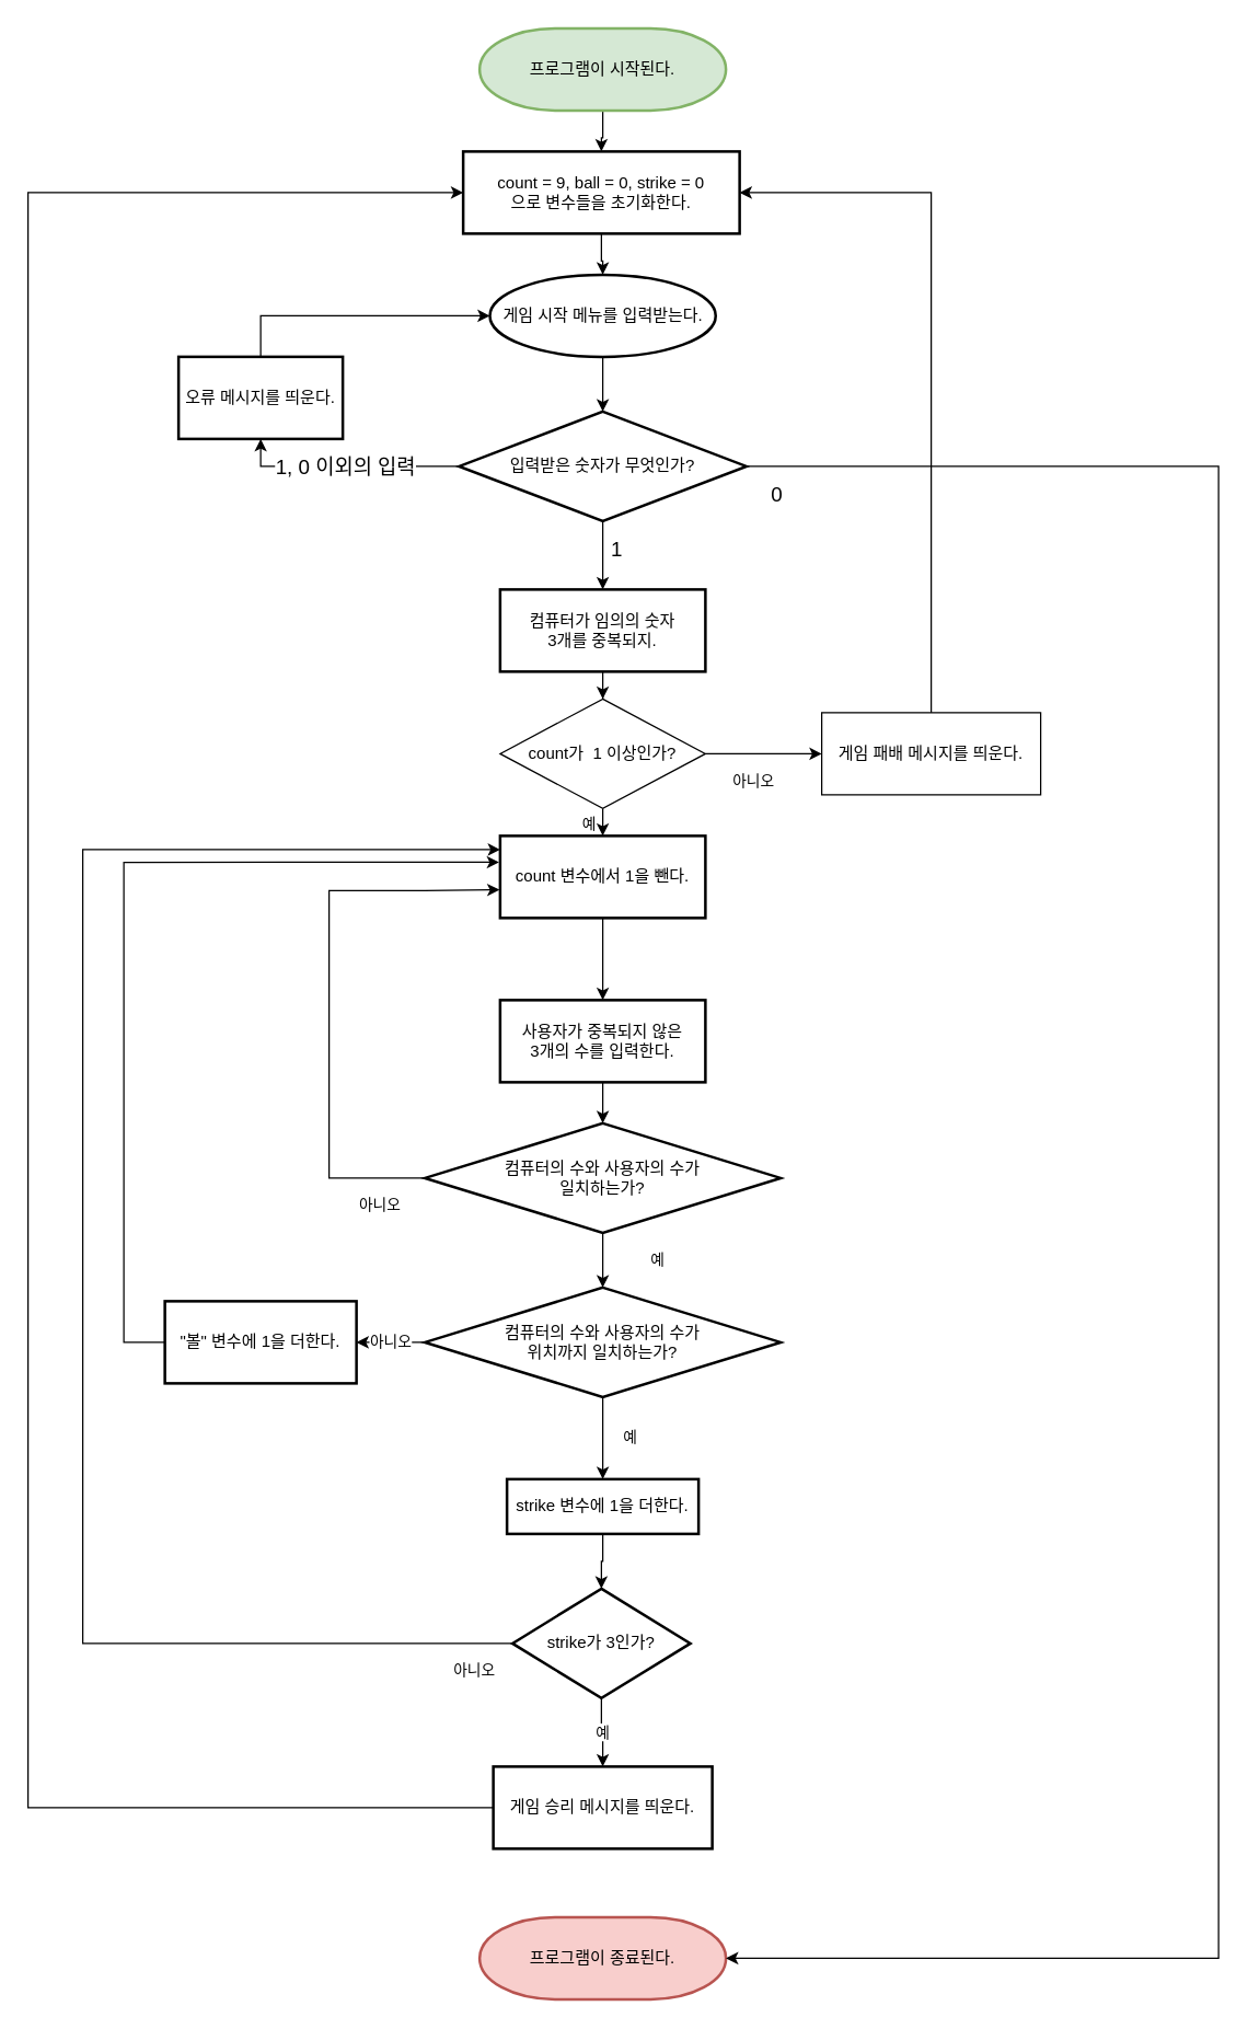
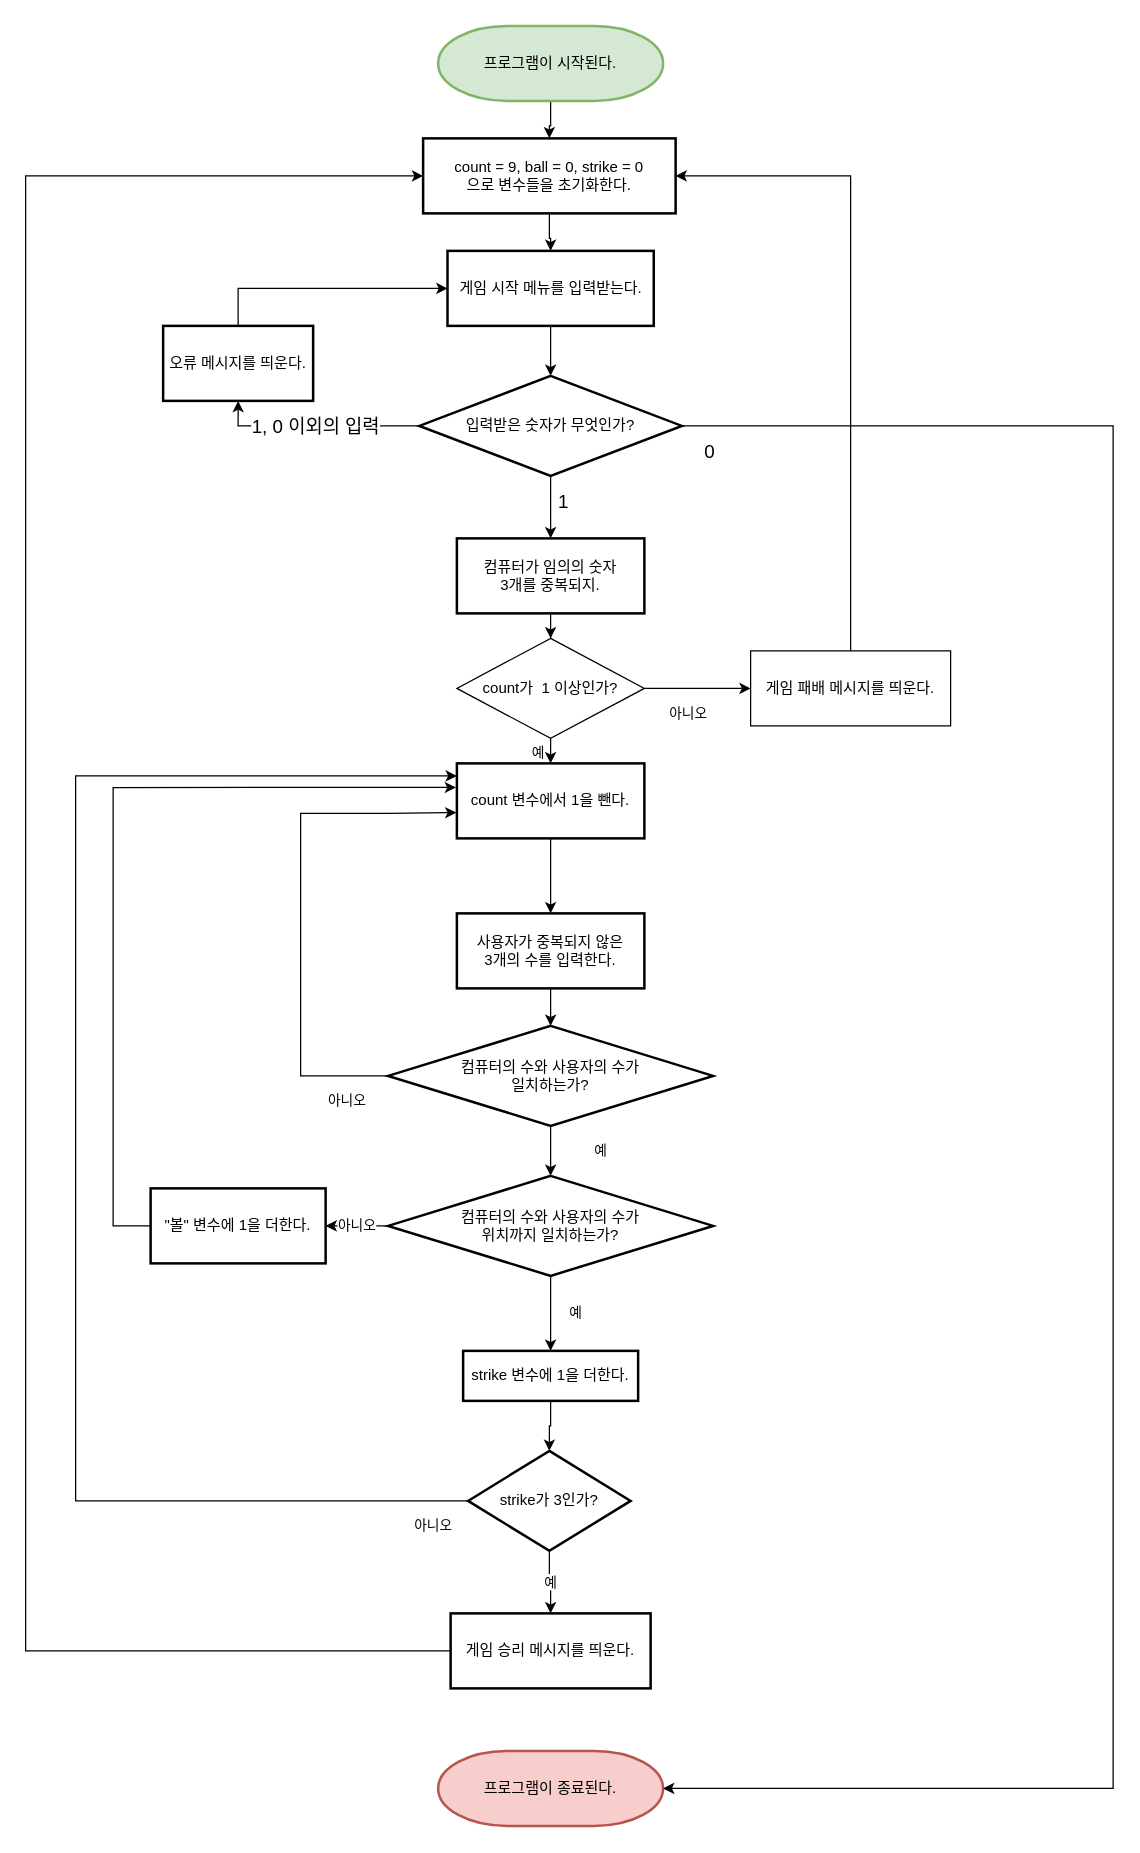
  <mxCell id="0" />
  <mxCell id="1" parent="0" />
  <mxCell id="2" style="edgeStyle=orthogonalEdgeStyle;rounded=0;orthogonalLoop=1;jettySize=auto;html=1;entryX=0.5;entryY=0;entryDx=0;entryDy=0;" edge="1" parent="1" source="3" target="40"><mxGeometry relative="1" as="geometry" /></mxCell>
  <mxCell id="3" value="프로그램이 시작된다." style="strokeWidth=2;html=1;shape=mxgraph.flowchart.terminator;whiteSpace=wrap;fillColor=#d5e8d4;strokeColor=#82b366;" parent="1" vertex="1"><mxGeometry x="350" y="20" width="180" height="60" as="geometry" /></mxCell>
  <mxCell id="4" value="" style="edgeStyle=orthogonalEdgeStyle;rounded=0;orthogonalLoop=1;jettySize=auto;html=1;" parent="1" source="5" target="7" edge="1"><mxGeometry relative="1" as="geometry" /></mxCell>
  <mxCell id="5" value="사용자가 중복되지 않은&lt;br&gt;3개의 수를 입력한다." style="whiteSpace=wrap;html=1;strokeWidth=2;" parent="1" vertex="1"><mxGeometry x="365" y="730" width="150" height="60" as="geometry" /></mxCell>
  <mxCell id="6" value="예" style="edgeStyle=orthogonalEdgeStyle;rounded=0;orthogonalLoop=1;jettySize=auto;html=1;entryX=0.5;entryY=0;entryDx=0;entryDy=0;fontSize=11;" parent="1" source="7" target="11" edge="1"><mxGeometry y="40" relative="1" as="geometry"><mxPoint as="offset" /></mxGeometry></mxCell>
  <mxCell id="7" value="컴퓨터의 수와 사용자의 수가&lt;br&gt;일치하는가?" style="rhombus;whiteSpace=wrap;html=1;strokeWidth=2;" parent="1" vertex="1"><mxGeometry x="310" y="820" width="260" height="80" as="geometry" /></mxCell>
  <mxCell id="8" value="아니오" style="edgeStyle=segmentEdgeStyle;endArrow=classic;html=1;rounded=0;exitX=0;exitY=0.5;exitDx=0;exitDy=0;fontSize=11;entryX=-0.003;entryY=0.656;entryDx=0;entryDy=0;entryPerimeter=0;" parent="1" source="7" target="15" edge="1"><mxGeometry x="-0.838" y="20" width="50" height="50" relative="1" as="geometry"><mxPoint x="300" y="720" as="sourcePoint" /><mxPoint x="310" y="530" as="targetPoint" /><Array as="points"><mxPoint x="240" y="860" /><mxPoint x="240" y="650" /><mxPoint x="310" y="650" /></Array><mxPoint as="offset" /></mxGeometry></mxCell>
  <mxCell id="9" value="아니오" style="edgeStyle=orthogonalEdgeStyle;rounded=0;orthogonalLoop=1;jettySize=auto;html=1;fontSize=11;" parent="1" source="11" target="29" edge="1"><mxGeometry relative="1" as="geometry" /></mxCell>
  <mxCell id="10" value="예" style="edgeStyle=orthogonalEdgeStyle;rounded=0;orthogonalLoop=1;jettySize=auto;html=1;fontSize=11;" parent="1" source="11" target="31" edge="1"><mxGeometry y="20" relative="1" as="geometry"><mxPoint y="-1" as="offset" /></mxGeometry></mxCell>
  <mxCell id="11" value="컴퓨터의 수와 사용자의 수가&lt;br&gt;위치까지 일치하는가?" style="rhombus;whiteSpace=wrap;html=1;strokeWidth=2;" parent="1" vertex="1"><mxGeometry x="310" y="940" width="260" height="80" as="geometry" /></mxCell>
  <mxCell id="12" style="edgeStyle=orthogonalEdgeStyle;rounded=0;orthogonalLoop=1;jettySize=auto;html=1;entryX=0.5;entryY=0;entryDx=0;entryDy=0;" edge="1" parent="1" source="13" target="18"><mxGeometry relative="1" as="geometry" /></mxCell>
  <mxCell id="13" value="컴퓨터가 임의의 숫자&lt;br&gt;3개를 중복되지." style="whiteSpace=wrap;html=1;strokeWidth=2;" parent="1" vertex="1"><mxGeometry x="365" y="430" width="150" height="60" as="geometry" /></mxCell>
  <mxCell id="14" style="edgeStyle=orthogonalEdgeStyle;rounded=0;orthogonalLoop=1;jettySize=auto;html=1;entryX=0.5;entryY=0;entryDx=0;entryDy=0;" edge="1" parent="1" source="15" target="5"><mxGeometry relative="1" as="geometry" /></mxCell>
  <mxCell id="15" value="count 변수에서 1을 뺀다." style="whiteSpace=wrap;html=1;strokeWidth=2;" parent="1" vertex="1"><mxGeometry x="365" y="610" width="150" height="60" as="geometry" /></mxCell>
  <mxCell id="16" value="예" style="edgeStyle=orthogonalEdgeStyle;rounded=0;orthogonalLoop=1;jettySize=auto;html=1;" parent="1" source="18" edge="1"><mxGeometry x="0.0" y="-10" relative="1" as="geometry"><mxPoint as="offset" /><mxPoint x="440" y="610" as="targetPoint" /></mxGeometry></mxCell>
  <mxCell id="17" value="아니오" style="edgeStyle=orthogonalEdgeStyle;rounded=0;orthogonalLoop=1;jettySize=auto;html=1;entryX=0;entryY=0.5;entryDx=0;entryDy=0;fontSize=11;" parent="1" source="18" target="38" edge="1"><mxGeometry x="-0.176" y="-20" relative="1" as="geometry"><mxPoint as="offset" /></mxGeometry></mxCell>
  <mxCell id="18" value="count가&amp;nbsp; 1 이상인가?" style="rhombus;whiteSpace=wrap;html=1;" parent="1" vertex="1"><mxGeometry x="365" y="510" width="150" height="80" as="geometry" /></mxCell>
  <mxCell id="19" value="프로그램이 종료된다." style="strokeWidth=2;html=1;shape=mxgraph.flowchart.terminator;whiteSpace=wrap;fillColor=#f8cecc;strokeColor=#b85450;" parent="1" vertex="1"><mxGeometry x="350" y="1400" width="180" height="60" as="geometry" /></mxCell>
  <mxCell id="20" value="" style="edgeStyle=orthogonalEdgeStyle;rounded=0;orthogonalLoop=1;jettySize=auto;html=1;" parent="1" source="21" target="25" edge="1"><mxGeometry relative="1" as="geometry" /></mxCell>
- <mxCell id="21" value="게임 시작 메뉴를 입력받는다." style="ellipse;whiteSpace=wrap;html=1;strokeWidth=2;" parent="1" vertex="1"><mxGeometry x="357.5" y="200" width="165" height="60" as="geometry" /></mxCell>
+ <mxCell id="21" value="게임 시작 메뉴를 입력받는다." style="whiteSpace=wrap;html=1;strokeWidth=2;" parent="1" vertex="1"><mxGeometry x="357.5" y="200" width="165" height="60" as="geometry" /></mxCell>
  <mxCell id="22" value="1" style="edgeStyle=orthogonalEdgeStyle;rounded=0;orthogonalLoop=1;jettySize=auto;html=1;fontSize=15;entryX=0.5;entryY=0;entryDx=0;entryDy=0;" parent="1" source="25" target="13" edge="1"><mxGeometry x="-0.2" y="10" relative="1" as="geometry"><mxPoint x="440" y="410" as="targetPoint" /><mxPoint as="offset" /></mxGeometry></mxCell>
  <mxCell id="23" value="0" style="edgeStyle=orthogonalEdgeStyle;rounded=0;orthogonalLoop=1;jettySize=auto;html=1;entryX=1;entryY=0.5;entryDx=0;entryDy=0;entryPerimeter=0;fontSize=15;" parent="1" source="25" target="19" edge="1"><mxGeometry x="-0.976" y="-20" relative="1" as="geometry"><Array as="points"><mxPoint x="890" y="340" /><mxPoint x="890" y="1430" /></Array><mxPoint as="offset" /></mxGeometry></mxCell>
  <mxCell id="24" value="1, 0 이외의 입력" style="edgeStyle=orthogonalEdgeStyle;rounded=0;orthogonalLoop=1;jettySize=auto;html=1;fontSize=15;entryX=0.5;entryY=1;entryDx=0;entryDy=0;" parent="1" source="25" target="27" edge="1"><mxGeometry relative="1" as="geometry" /></mxCell>
  <mxCell id="25" value="입력받은 숫자가 무엇인가?" style="rhombus;whiteSpace=wrap;html=1;strokeWidth=2;" parent="1" vertex="1"><mxGeometry x="335" y="300" width="210" height="80" as="geometry" /></mxCell>
  <mxCell id="26" style="edgeStyle=orthogonalEdgeStyle;rounded=0;orthogonalLoop=1;jettySize=auto;html=1;entryX=0;entryY=0.5;entryDx=0;entryDy=0;fontSize=15;" parent="1" source="27" target="21" edge="1"><mxGeometry relative="1" as="geometry"><Array as="points"><mxPoint x="190" y="230" /></Array></mxGeometry></mxCell>
  <mxCell id="27" value="오류 메시지를 띄운다." style="whiteSpace=wrap;html=1;strokeWidth=2;" parent="1" vertex="1"><mxGeometry x="130" y="260" width="120" height="60" as="geometry" /></mxCell>
  <mxCell id="28" style="edgeStyle=orthogonalEdgeStyle;rounded=0;orthogonalLoop=1;jettySize=auto;html=1;fontSize=11;entryX=-0.005;entryY=0.321;entryDx=0;entryDy=0;entryPerimeter=0;" parent="1" source="29" target="15" edge="1"><mxGeometry relative="1" as="geometry"><mxPoint x="340" y="630" as="targetPoint" /><Array as="points"><mxPoint x="90" y="980" /><mxPoint x="90" y="629" /></Array></mxGeometry></mxCell>
  <mxCell id="29" value="&quot;볼&quot; 변수에 1을 더한다." style="whiteSpace=wrap;html=1;strokeWidth=2;" parent="1" vertex="1"><mxGeometry x="120" y="950" width="140" height="60" as="geometry" /></mxCell>
  <mxCell id="30" value="" style="edgeStyle=orthogonalEdgeStyle;rounded=0;orthogonalLoop=1;jettySize=auto;html=1;fontSize=11;" parent="1" source="31" target="34" edge="1"><mxGeometry relative="1" as="geometry" /></mxCell>
  <mxCell id="31" value="strike 변수에 1을 더한다." style="whiteSpace=wrap;html=1;strokeWidth=2;" parent="1" vertex="1"><mxGeometry x="370" y="1080" width="140" height="40" as="geometry" /></mxCell>
  <mxCell id="32" value="예" style="edgeStyle=orthogonalEdgeStyle;rounded=0;orthogonalLoop=1;jettySize=auto;html=1;fontSize=11;" parent="1" source="34" target="36" edge="1"><mxGeometry relative="1" as="geometry" /></mxCell>
  <mxCell id="33" value="아니오" style="edgeStyle=orthogonalEdgeStyle;rounded=0;orthogonalLoop=1;jettySize=auto;html=1;fontSize=11;exitX=0;exitY=0.5;exitDx=0;exitDy=0;" parent="1" source="34" edge="1" target="15"><mxGeometry x="-0.953" y="20" relative="1" as="geometry"><mxPoint x="360" y="620" as="targetPoint" /><Array as="points"><mxPoint x="60" y="1200" /><mxPoint x="60" y="620" /></Array><mxPoint as="offset" /></mxGeometry></mxCell>
  <mxCell id="34" value="strike가 3인가?" style="rhombus;whiteSpace=wrap;html=1;strokeWidth=2;" parent="1" vertex="1"><mxGeometry x="374" y="1160" width="130" height="80" as="geometry" /></mxCell>
  <mxCell id="35" style="edgeStyle=orthogonalEdgeStyle;rounded=0;orthogonalLoop=1;jettySize=auto;html=1;entryX=0;entryY=0.5;entryDx=0;entryDy=0;" edge="1" parent="1" source="36" target="40"><mxGeometry relative="1" as="geometry"><Array as="points"><mxPoint x="20" y="1320" /><mxPoint x="20" y="140" /></Array></mxGeometry></mxCell>
  <mxCell id="36" value="게임 승리 메시지를 띄운다." style="whiteSpace=wrap;html=1;strokeWidth=2;" parent="1" vertex="1"><mxGeometry x="360" y="1290" width="160" height="60" as="geometry" /></mxCell>
  <mxCell id="37" style="edgeStyle=orthogonalEdgeStyle;rounded=0;orthogonalLoop=1;jettySize=auto;html=1;entryX=1;entryY=0.5;entryDx=0;entryDy=0;exitX=0.5;exitY=0;exitDx=0;exitDy=0;" edge="1" parent="1" source="38" target="40"><mxGeometry relative="1" as="geometry" /></mxCell>
  <mxCell id="38" value="게임 패배 메시지를 띄운다." style="whiteSpace=wrap;html=1;" parent="1" vertex="1"><mxGeometry x="600" y="520" width="160" height="60" as="geometry" /></mxCell>
  <mxCell id="39" style="edgeStyle=orthogonalEdgeStyle;rounded=0;orthogonalLoop=1;jettySize=auto;html=1;entryX=0.5;entryY=0;entryDx=0;entryDy=0;" edge="1" parent="1" source="40" target="21"><mxGeometry relative="1" as="geometry" /></mxCell>
  <mxCell id="40" value="count = 9, ball = 0, strike = 0&lt;br&gt;으로 변수들을 초기화한다." style="whiteSpace=wrap;html=1;strokeWidth=2;" vertex="1" parent="1"><mxGeometry x="338" y="110" width="202" height="60" as="geometry" /></mxCell>
